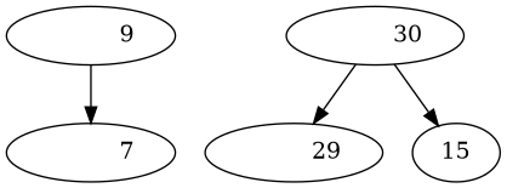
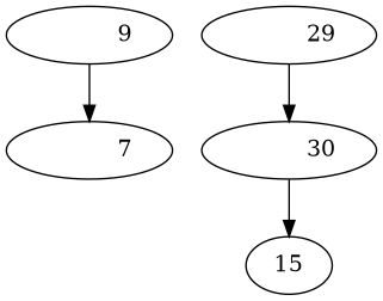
  digraph {
    n1 [label="           9 "]
    n2 [label="           7 "]
    n3 [label="          30 "]
    n4 [label="          29 "]
    n5 [label=15]
    n1 -> n2
-   n3 -> n4
+   n4 -> n3
    n3 -> n5
  }
